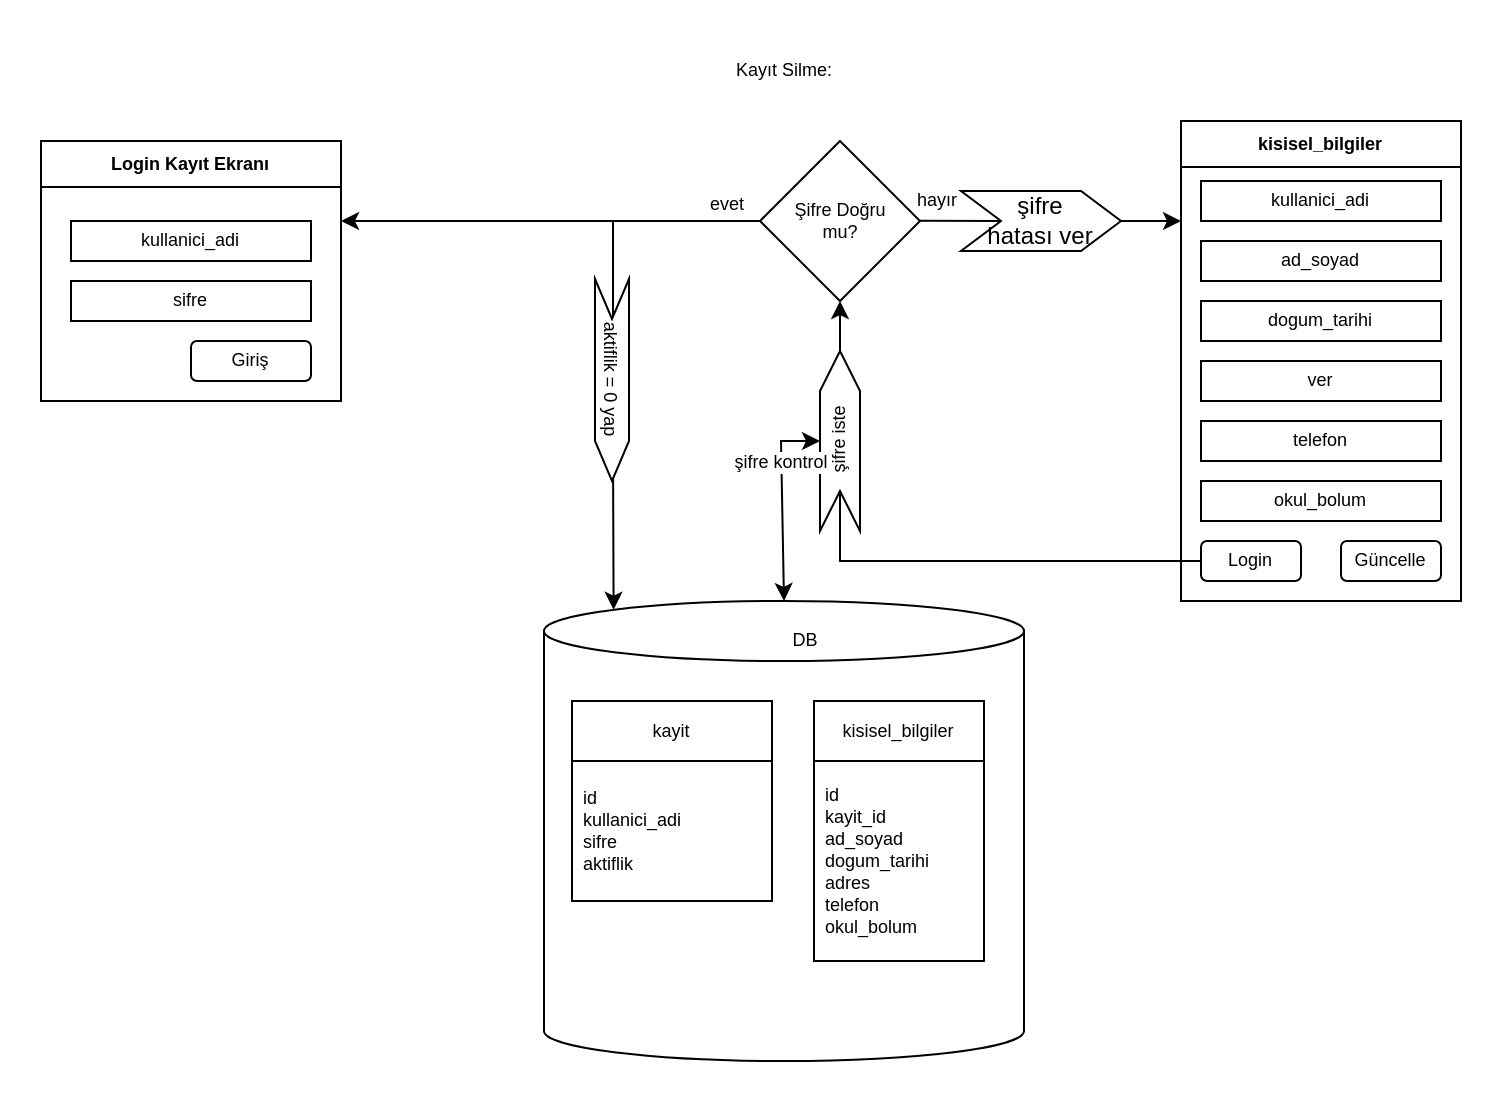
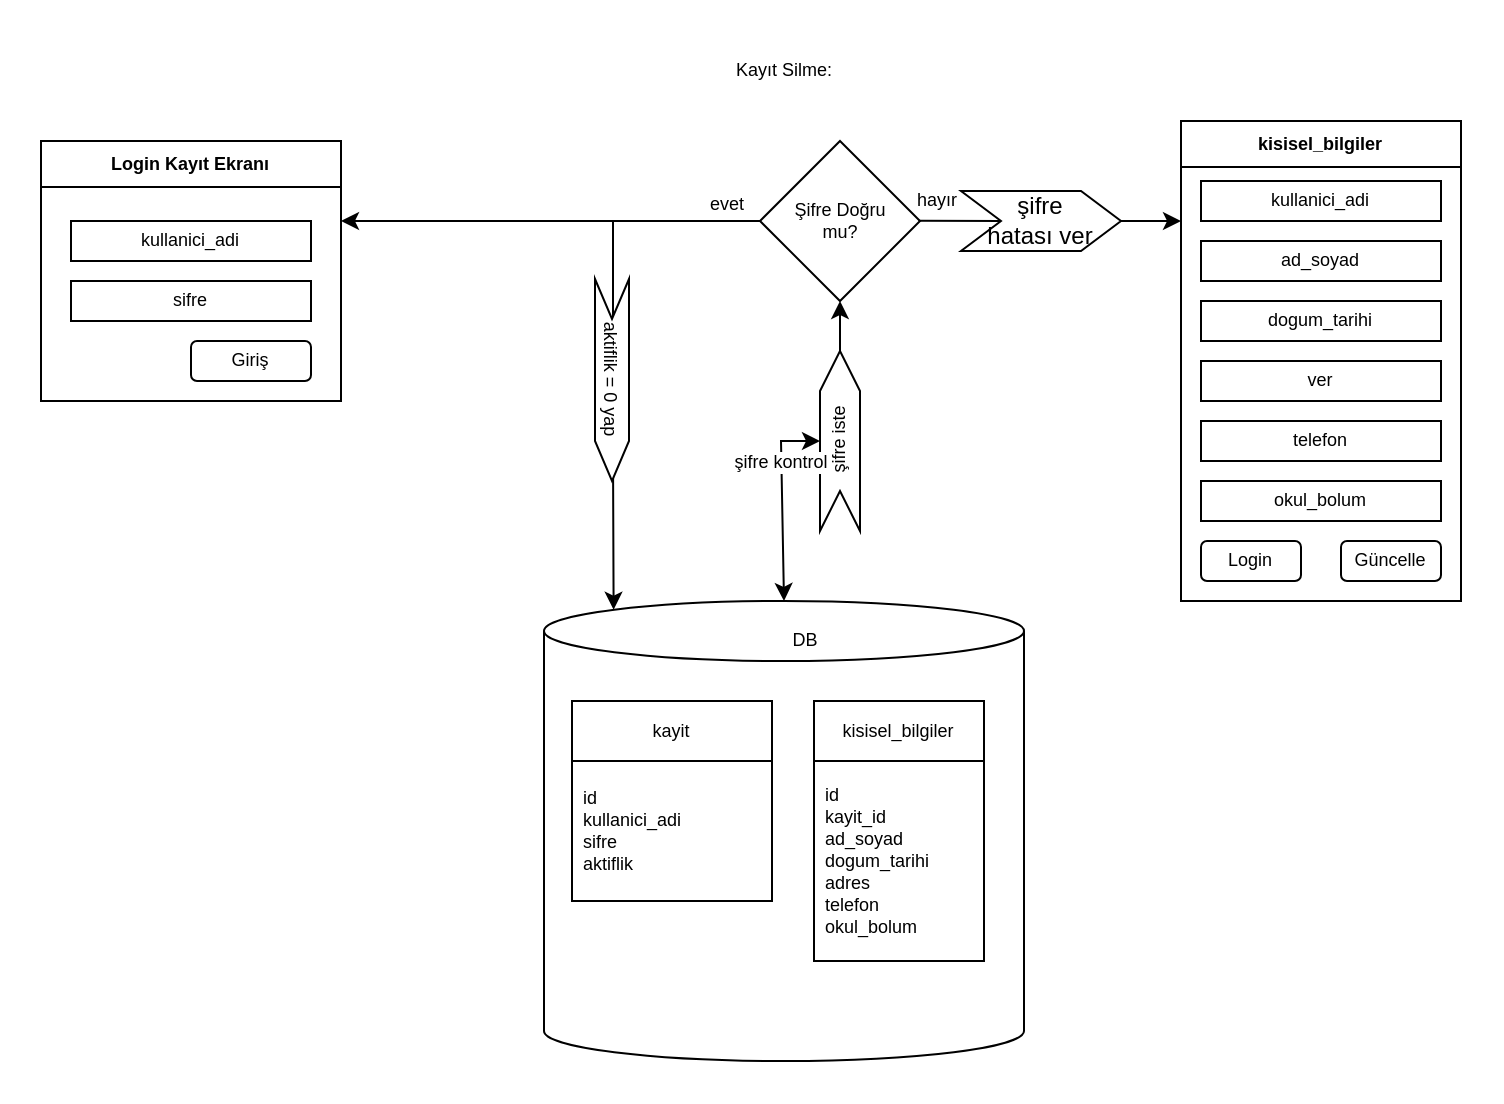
  <mxCell id="0" />
  <mxCell id="1" parent="0" />
  <mxCell id="2" value="Login Kayıt Ekranı" style="swimlane;fontSize=9;" parent="1" vertex="1"><mxGeometry x="20" y="70" width="150" height="130" as="geometry" /></mxCell>
  <mxCell id="3" value="kullanici_adi" style="rounded=0;whiteSpace=wrap;html=1;fontSize=9;" parent="2" vertex="1"><mxGeometry x="15" y="40" width="120" height="20" as="geometry" /></mxCell>
  <mxCell id="4" value="sifre" style="rounded=0;whiteSpace=wrap;html=1;fontSize=9;" parent="2" vertex="1"><mxGeometry x="15" y="70" width="120" height="20" as="geometry" /></mxCell>
  <mxCell id="5" value="Giriş" style="rounded=1;whiteSpace=wrap;html=1;fontSize=9;" parent="2" vertex="1"><mxGeometry x="75" y="100" width="60" height="20" as="geometry" /></mxCell>
  <mxCell id="6" value="" style="shape=cylinder3;whiteSpace=wrap;html=1;boundedLbl=1;backgroundOutline=1;size=15;fontSize=9;" parent="1" vertex="1"><mxGeometry x="271.5" y="300" width="240" height="230" as="geometry" /></mxCell>
  <mxCell id="7" value="kayit" style="swimlane;fontStyle=0;childLayout=stackLayout;horizontal=1;startSize=30;horizontalStack=0;resizeParent=1;resizeParentMax=0;resizeLast=0;collapsible=1;marginBottom=0;fontSize=9;" parent="1" vertex="1"><mxGeometry x="285.5" y="350" width="100" height="100" as="geometry" /></mxCell>
  <mxCell id="8" value="id&#10;kullanici_adi&#10;sifre&#10;aktiflik" style="text;strokeColor=none;fillColor=none;align=left;verticalAlign=middle;spacingLeft=4;spacingRight=4;overflow=hidden;points=[[0,0.5],[1,0.5]];portConstraint=eastwest;rotatable=0;fontSize=9;" parent="7" vertex="1"><mxGeometry y="30" width="100" height="70" as="geometry" /></mxCell>
  <mxCell id="9" value="kisisel_bilgiler" style="swimlane;fontStyle=0;childLayout=stackLayout;horizontal=1;startSize=30;horizontalStack=0;resizeParent=1;resizeParentMax=0;resizeLast=0;collapsible=1;marginBottom=0;fontSize=9;" parent="1" vertex="1"><mxGeometry x="406.5" y="350" width="85" height="130" as="geometry" /></mxCell>
  <mxCell id="10" value="id&#10;kayit_id&#10;ad_soyad&#10;dogum_tarihi&#10;adres&#10;telefon&#10;okul_bolum" style="text;strokeColor=none;fillColor=none;align=left;verticalAlign=middle;spacingLeft=4;spacingRight=4;overflow=hidden;points=[[0,0.5],[1,0.5]];portConstraint=eastwest;rotatable=0;fontSize=9;" parent="9" vertex="1"><mxGeometry y="30" width="85" height="100" as="geometry" /></mxCell>
  <mxCell id="11" value="Kayıt Silme:" style="text;html=1;strokeColor=none;fillColor=none;align=center;verticalAlign=middle;whiteSpace=wrap;rounded=0;fontSize=9;" parent="1" vertex="1"><mxGeometry x="361.5" y="20" width="60" height="30" as="geometry" /></mxCell>
  <mxCell id="12" value="DB" style="text;html=1;align=center;verticalAlign=middle;resizable=0;points=[];autosize=1;strokeColor=none;fillColor=none;fontSize=9;" parent="1" vertex="1"><mxGeometry x="381.5" y="310" width="40" height="20" as="geometry" /></mxCell>
  <mxCell id="13" value="kisisel_bilgiler" style="swimlane;fontSize=9;" parent="1" vertex="1"><mxGeometry x="590" y="60" width="140" height="240" as="geometry" /></mxCell>
  <mxCell id="14" value="kullanici_adi" style="rounded=0;whiteSpace=wrap;html=1;fontSize=9;" parent="13" vertex="1"><mxGeometry x="10" y="30" width="120" height="20" as="geometry" /></mxCell>
  <mxCell id="15" value="dogum_tarihi" style="rounded=0;whiteSpace=wrap;html=1;fontSize=9;" parent="13" vertex="1"><mxGeometry x="10" y="90" width="120" height="20" as="geometry" /></mxCell>
  <mxCell id="16" value="ver" style="rounded=0;whiteSpace=wrap;html=1;fontSize=9;" parent="13" vertex="1"><mxGeometry x="10" y="120" width="120" height="20" as="geometry" /></mxCell>
  <mxCell id="17" value="telefon" style="rounded=0;whiteSpace=wrap;html=1;fontSize=9;" parent="13" vertex="1"><mxGeometry x="10" y="150" width="120" height="20" as="geometry" /></mxCell>
  <mxCell id="18" value="okul_bolum" style="rounded=0;whiteSpace=wrap;html=1;fontSize=9;" parent="13" vertex="1"><mxGeometry x="10" y="180" width="120" height="20" as="geometry" /></mxCell>
  <mxCell id="19" value="ad_soyad" style="rounded=0;whiteSpace=wrap;html=1;fontSize=9;" parent="13" vertex="1"><mxGeometry x="10" y="60" width="120" height="20" as="geometry" /></mxCell>
  <mxCell id="20" value="Güncelle" style="rounded=1;whiteSpace=wrap;html=1;fontSize=9;" parent="13" vertex="1"><mxGeometry x="80" y="210" width="50" height="20" as="geometry" /></mxCell>
  <mxCell id="21" value="Login" style="rounded=1;whiteSpace=wrap;html=1;fontSize=9;" parent="13" vertex="1"><mxGeometry x="10" y="210" width="50" height="20" as="geometry" /></mxCell>
  <mxCell id="22" style="edgeStyle=orthogonalEdgeStyle;rounded=0;orthogonalLoop=1;jettySize=auto;html=1;fontSize=9;entryX=0.5;entryY=1;entryDx=0;entryDy=0;startArrow=none;" parent="1" source="25" target="24" edge="1"><mxGeometry relative="1" as="geometry"><mxPoint x="418" y="200" as="targetPoint" /></mxGeometry></mxCell>
  <mxCell id="23" style="edgeStyle=orthogonalEdgeStyle;rounded=0;orthogonalLoop=1;jettySize=auto;html=1;fontSize=9;entryX=0.145;entryY=0;entryDx=0;entryDy=4.35;entryPerimeter=0;" parent="1" source="24" target="6" edge="1"><mxGeometry relative="1" as="geometry"><mxPoint x="350" y="110" as="targetPoint" /><Array as="points"><mxPoint x="306" y="110" /><mxPoint x="306" y="225" /></Array></mxGeometry></mxCell>
  <mxCell id="24" value="Şifre Doğru&lt;br&gt;mu?" style="rhombus;whiteSpace=wrap;html=1;fontSize=9;" parent="1" vertex="1"><mxGeometry x="379.5" y="70" width="80" height="80" as="geometry" /></mxCell>
  <mxCell id="25" value="şifre iste" style="shape=step;perimeter=stepPerimeter;whiteSpace=wrap;html=1;fixedSize=1;fontSize=9;rotation=-90;" parent="1" vertex="1"><mxGeometry x="374.5" y="210" width="90" height="20" as="geometry" /></mxCell>
- <mxCell id="26" value="" style="edgeStyle=orthogonalEdgeStyle;rounded=0;orthogonalLoop=1;jettySize=auto;html=1;fontSize=9;entryX=0;entryY=0.5;entryDx=0;entryDy=0;endArrow=none;" parent="1" source="21" target="25" edge="1"><mxGeometry relative="1" as="geometry"><mxPoint x="471.5" y="150" as="targetPoint" /><mxPoint x="570" y="280" as="sourcePoint" /><Array as="points"><mxPoint x="420" y="280" /></Array></mxGeometry></mxCell>
  <mxCell id="27" value="" style="endArrow=classic;startArrow=classic;html=1;rounded=0;fontSize=9;entryX=0.5;entryY=0;entryDx=0;entryDy=0;exitX=0.5;exitY=0;exitDx=0;exitDy=0;exitPerimeter=0;" parent="1" source="6" target="25" edge="1"><mxGeometry width="50" height="50" relative="1" as="geometry"><mxPoint x="410" y="280" as="sourcePoint" /><mxPoint x="480" y="200" as="targetPoint" /><Array as="points"><mxPoint x="390" y="220" /></Array></mxGeometry></mxCell>
  <mxCell id="28" value="şifre kontrol" style="edgeLabel;html=1;align=center;verticalAlign=middle;resizable=0;points=[];fontSize=9;" parent="27" vertex="1" connectable="0"><mxGeometry x="0.413" y="1" relative="1" as="geometry"><mxPoint as="offset" /></mxGeometry></mxCell>
  <mxCell id="29" value="hayır" style="text;html=1;align=center;verticalAlign=middle;resizable=0;points=[];autosize=1;strokeColor=none;fillColor=none;fontSize=9;" parent="1" vertex="1"><mxGeometry x="448" y="90" width="40" height="20" as="geometry" /></mxCell>
  <mxCell id="30" value="aktiflik = 0 yap" style="shape=step;perimeter=stepPerimeter;whiteSpace=wrap;html=1;fixedSize=1;fontSize=9;rotation=90;" parent="1" vertex="1"><mxGeometry x="255" y="181" width="101" height="17" as="geometry" /></mxCell>
  <mxCell id="31" value="" style="endArrow=classic;html=1;rounded=0;fontSize=9;" parent="1" edge="1"><mxGeometry width="50" height="50" relative="1" as="geometry"><mxPoint x="310" y="110" as="sourcePoint" /><mxPoint x="170" y="110" as="targetPoint" /></mxGeometry></mxCell>
  <mxCell id="32" value="evet" style="text;html=1;align=center;verticalAlign=middle;resizable=0;points=[];autosize=1;strokeColor=none;fillColor=none;fontSize=9;" parent="1" vertex="1"><mxGeometry x="343" y="92" width="40" height="20" as="geometry" /></mxCell>
  <mxCell id="33" value="şifre&lt;br&gt;hatası ver" style="shape=step;perimeter=stepPerimeter;whiteSpace=wrap;html=1;fixedSize=1;" vertex="1" parent="1"><mxGeometry x="480" y="95" width="80" height="30" as="geometry" /></mxCell>
  <mxCell id="34" value="" style="endArrow=none;html=1;rounded=0;entryX=0;entryY=0.5;entryDx=0;entryDy=0;exitX=0.27;exitY=0.993;exitDx=0;exitDy=0;exitPerimeter=0;" edge="1" parent="1" source="29" target="33"><mxGeometry width="50" height="50" relative="1" as="geometry"><mxPoint x="480" y="110" as="sourcePoint" /><mxPoint x="510" y="100" as="targetPoint" /></mxGeometry></mxCell>
  <mxCell id="35" value="" style="endArrow=classic;html=1;rounded=0;exitX=1;exitY=0.5;exitDx=0;exitDy=0;" edge="1" parent="1" source="33"><mxGeometry width="50" height="50" relative="1" as="geometry"><mxPoint x="430" y="200" as="sourcePoint" /><mxPoint x="590" y="110" as="targetPoint" /></mxGeometry></mxCell>
